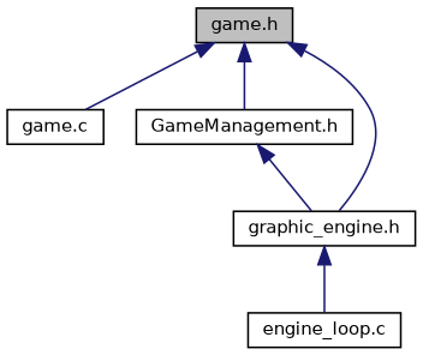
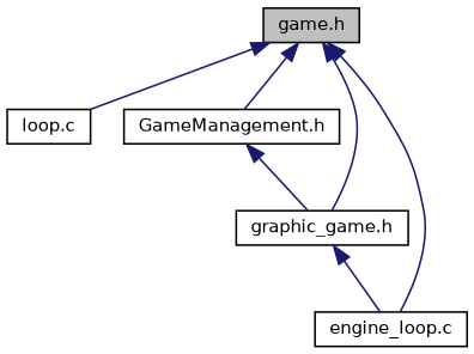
  digraph {
    node [color=black fillcolor=white fontname=Helvetica fontsize=10 shape=record style=filled]
    edge [color=midnightblue dir=back fontname=Helvetica fontsize=10 labelfontname=Helvetica labelfontsize=10 style=solid]
    n1 [fillcolor=grey75 fontcolor=black height=0.2 label="game.h" width=0.4]
-   n2 [height=0.2 label="game.c" width=0.4]
+   n2 [height=0.2 label="loop.c" width=0.4]
    n3 [height=0.2 label="GameManagement.h" width=0.4]
-   n4 [height=0.2 label="graphic_engine.h" width=0.4]
+   n4 [height=0.2 label="graphic_game.h" width=0.4]
    n5 [height=0.2 label="engine_loop.c" width=0.4]
    n1 -> n2
    n1 -> n3
    n1 -> n4
+   n1 -> n5
    n3 -> n4
    n4 -> n5
  }
